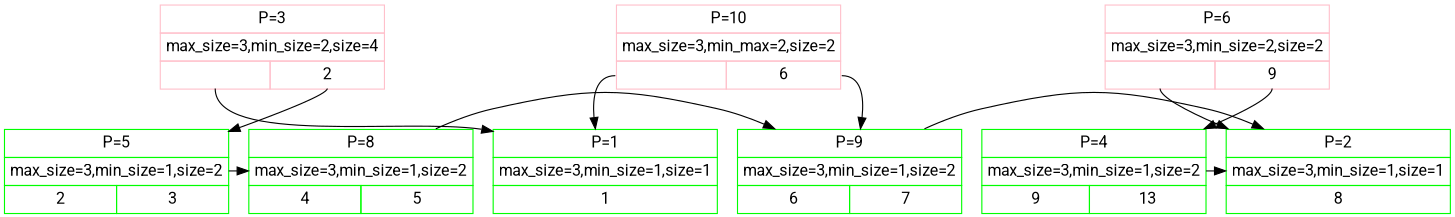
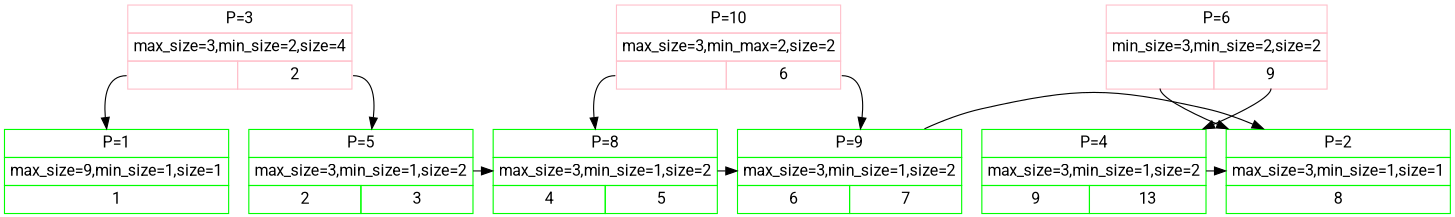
  digraph {
    fontname=Roboto
    node [color=green fontname=Roboto shape=plain]
    edge [fontname=Roboto]
-   n1 [label=<<TABLE BORDER="0" CELLBORDER="1" CELLSPACING="0" CELLPADDING="4"> <TR><TD COLSPAN="1">P=1</TD></TR> <TR><TD COLSPAN="1">max_size=3,min_size=1,size=1</TD></TR> <TR><TD>1</TD> </TR></TABLE>>]
+   n1 [label=<<TABLE BORDER="0" CELLBORDER="1" CELLSPACING="0" CELLPADDING="4"> <TR><TD COLSPAN="1">P=1</TD></TR> <TR><TD COLSPAN="1">max_size=9,min_size=1,size=1</TD></TR> <TR><TD>1</TD> </TR></TABLE>>]
    n2 [label=<<TABLE BORDER="0" CELLBORDER="1" CELLSPACING="0" CELLPADDING="4"> <TR><TD COLSPAN="2">P=5</TD></TR> <TR><TD COLSPAN="2">max_size=3,min_size=1,size=2</TD></TR> <TR><TD>2</TD> <TD>3</TD> </TR></TABLE>>]
    n3 [label=<<TABLE BORDER="0" CELLBORDER="1" CELLSPACING="0" CELLPADDING="4"> <TR><TD COLSPAN="2">P=8</TD></TR> <TR><TD COLSPAN="2">max_size=3,min_size=1,size=2</TD></TR> <TR><TD>4</TD> <TD>5</TD> </TR></TABLE>>]
    n4 [label=<<TABLE BORDER="0" CELLBORDER="1" CELLSPACING="0" CELLPADDING="4"> <TR><TD COLSPAN="2">P=9</TD></TR> <TR><TD COLSPAN="2">max_size=3,min_size=1,size=2</TD></TR> <TR><TD>6</TD> <TD>7</TD> </TR></TABLE>>]
    n5 [label=<<TABLE BORDER="0" CELLBORDER="1" CELLSPACING="0" CELLPADDING="4"> <TR><TD COLSPAN="1">P=2</TD></TR> <TR><TD COLSPAN="1">max_size=3,min_size=1,size=1</TD></TR> <TR><TD>8</TD> </TR></TABLE>>]
    n6 [color=pink label=<<TABLE BORDER="0" CELLBORDER="1" CELLSPACING="0" CELLPADDING="4"> <TR><TD COLSPAN="2">P=3</TD></TR> <TR><TD COLSPAN="2">max_size=3,min_size=2,size=4</TD></TR> <TR><TD PORT="p1"> </TD> <TD PORT="p5">2</TD> </TR></TABLE>>]
    n7 [color=pink label=<<TABLE BORDER="0" CELLBORDER="1" CELLSPACING="0" CELLPADDING="4"> <TR><TD COLSPAN="2">P=10</TD></TR> <TR><TD COLSPAN="2">max_size=3,min_max=2,size=2</TD></TR> <TR><TD PORT="p8"> </TD> <TD PORT="p9">6</TD> </TR></TABLE>>]
    n8 [label=<<TABLE BORDER="0" CELLBORDER="1" CELLSPACING="0" CELLPADDING="4"> <TR><TD COLSPAN="2">P=4</TD></TR> <TR><TD COLSPAN="2">max_size=3,min_size=1,size=2</TD></TR> <TR><TD>9</TD> <TD>13</TD> </TR></TABLE>>]
-   n9 [color=pink label=<<TABLE BORDER="0" CELLBORDER="1" CELLSPACING="0" CELLPADDING="4"> <TR><TD COLSPAN="2">P=6</TD></TR> <TR><TD COLSPAN="2">max_size=3,min_size=2,size=2</TD></TR> <TR><TD PORT="p2"> </TD> <TD PORT="p4">9</TD> </TR></TABLE>>]
+   n9 [color=pink label=<<TABLE BORDER="0" CELLBORDER="1" CELLSPACING="0" CELLPADDING="4"> <TR><TD COLSPAN="2">P=6</TD></TR> <TR><TD COLSPAN="2">min_size=3,min_size=2,size=2</TD></TR> <TR><TD PORT="p2"> </TD> <TD PORT="p4">9</TD> </TR></TABLE>>]
    subgraph sub_1 {
      rank=same
      n1
      n2
    }
    subgraph sub_2 {
      rank=same
      n2
      n3
    }
    subgraph sub_3 {
      rank=same
      n3
      n4
    }
    subgraph sub_4 {
      rank=same
      n4
      n5
    }
    subgraph sub_5 {
      rank=same
      n6
      n7
    }
    subgraph sub_6 {
      rank=same
      n5
      n8
    }
    subgraph sub_7 {
      rank=same
      n7
      n9
    }
    n2 -> n3
    n3 -> n4
    n4 -> n5
    n6 -> n1 [tailport=p1]
    n6 -> n2 [tailport=p5]
-   n7 -> n1 [tailport=p8]
+   n7 -> n3 [tailport=p8]
    n7 -> n4 [tailport=p9]
    n8 -> n5
    n9 -> n5 [tailport=p2]
    n9 -> n8 [tailport=p4]
  }
